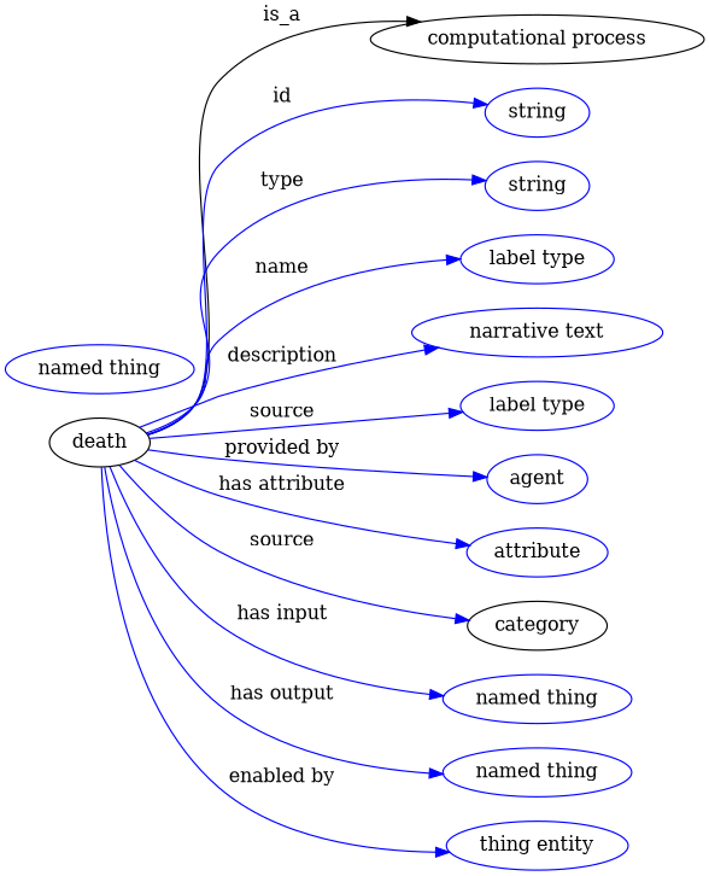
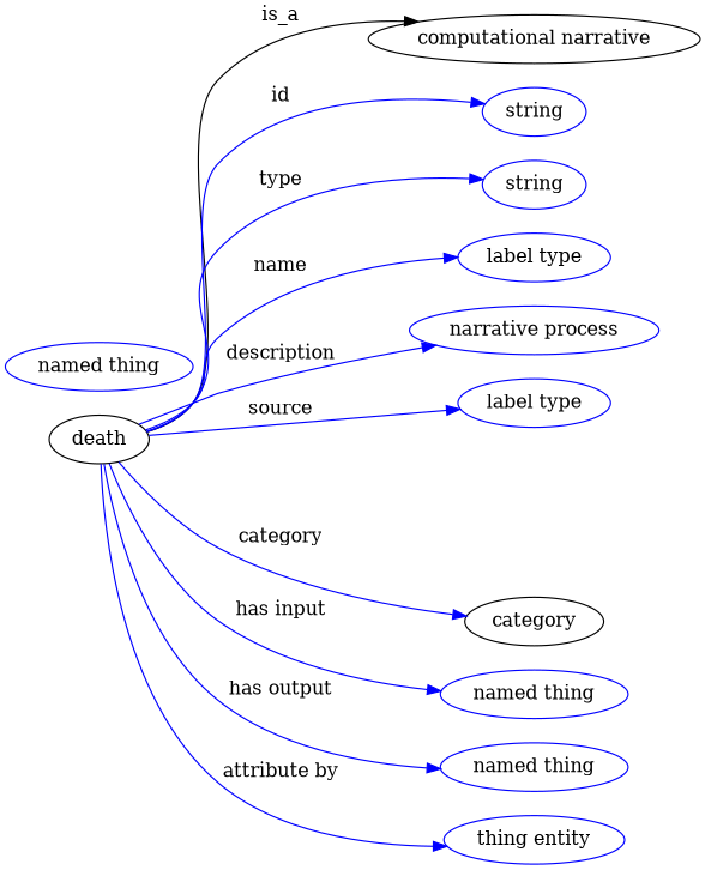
  digraph {
    rankdir=LR
    node [color=blue]
    edge [color=blue style=solid]
    n1 [height=0.5 label=death width=1.0291 color=""]
-   "computational process" [height=0.5 width=3.2136 color=""]
+   "computational process" [height=0.5 width=3.2136 label="computational narrative" color=""]
    n3 [height=0.5 label=string width=1.0652]
    n4 [height=0.5 label=string width=1.0652]
    n5 [height=0.5 label="label type" width=1.5707]
-   n6 [height=0.5 label="narrative text" width=2.0943]
+   n6 [height=0.5 label="narrative process" width=2.0943]
    n7 [height=0.5 label="label type" width=1.5707]
-   n8 [height=0.5 label=agent width=1.0291]
-   n9 [height=0.5 label=attribute width=1.4443]
    category [height=0.5 width=1.4263 color=""]
    n11 [height=0.5 label="named thing" width=1.9318]
    n12 [height=0.5 label="named thing" width=1.9318]
    n13 [height=0.5 label="thing entity" width=1.8596]
    n14 [height=0.5 label="named thing" width=1.9318]
    n1 -> "computational process" [label=is_a color="" style=""]
    n1 -> n3 [label=id]
    n1 -> n4 [label=type]
    n1 -> n5 [label=name]
    n1 -> n6 [label=description]
    n1 -> n7 [label=source]
-   n1 -> n8 [label="provided by"]
-   n1 -> n9 [label="has attribute"]
-   n1 -> category [label=source]
+   n1 -> category [label=category]
    n1 -> n11 [label="has input"]
    n1 -> n12 [label="has output"]
-   n1 -> n13 [label="enabled by"]
+   n1 -> n13 [label="attribute by"]
  }
